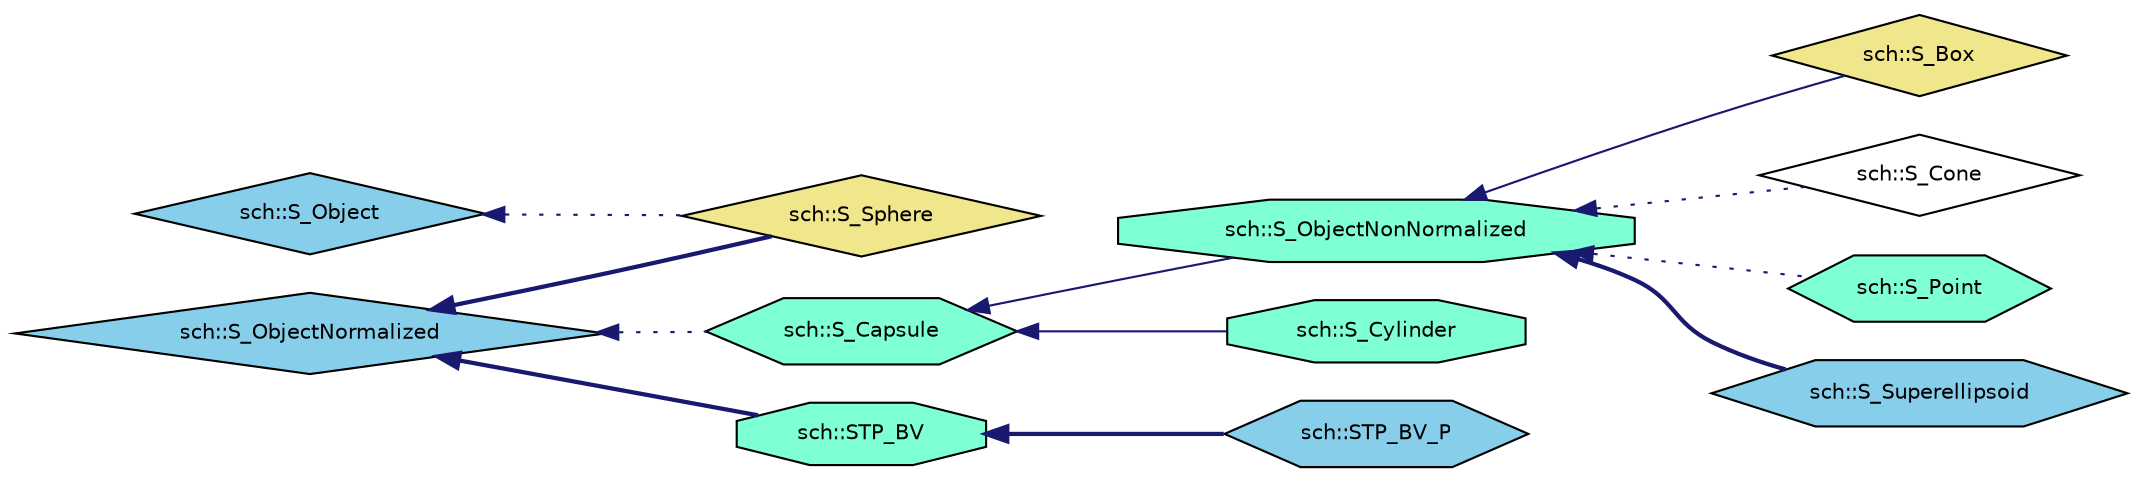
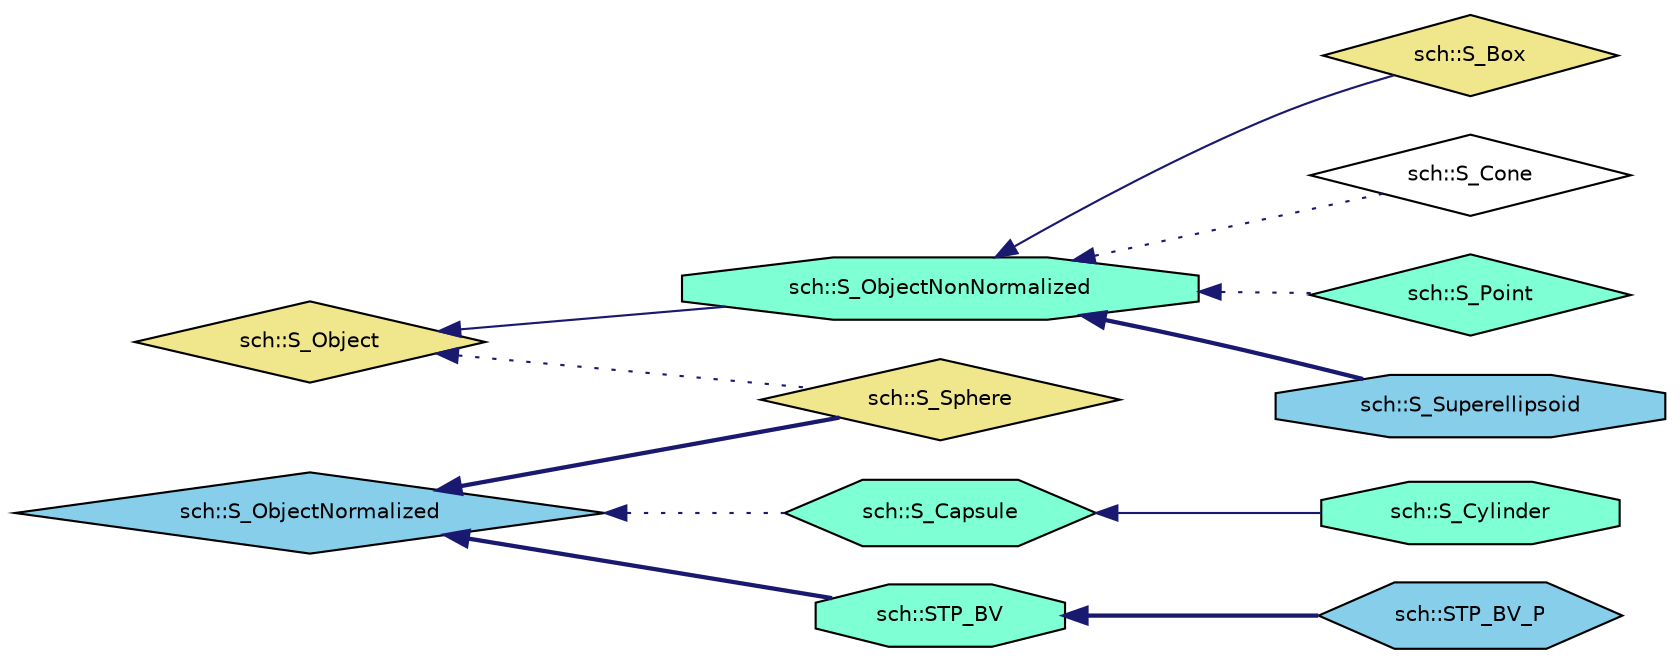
  digraph {
    rankdir=LR
    node [color=black fillcolor=aquamarine fontname=Helvetica fontsize=10 shape=diamond style=filled]
    edge [color=midnightblue dir=back fontname=Helvetica fontsize=10 labelfontname=Helvetica labelfontsize=10 style=dotted]
-   n1 [fillcolor=skyblue fontcolor=black height=0.2 label="sch::S_Object" width=0.4]
+   n1 [fillcolor=khaki fontcolor=black height=0.2 label="sch::S_Object" width=0.4]
    n2 [height=0.2 label="sch::S_ObjectNonNormalized" shape=octagon width=0.4]
    n3 [fillcolor=khaki height=0.2 label="sch::S_Sphere" width=0.4]
    n4 [fillcolor=khaki height=0.2 label="sch::S_Box" width=0.4]
    n5 [fillcolor=white height=0.2 label="sch::S_Cone" width=0.4]
-   n6 [height=0.2 label="sch::S_Point" shape=hexagon width=0.4]
-   n7 [fillcolor=skyblue height=0.2 label="sch::S_Superellipsoid" shape=hexagon width=0.4]
+   n6 [height=0.2 label="sch::S_Point" width=0.4]
+   n7 [fillcolor=skyblue height=0.2 label="sch::S_Superellipsoid" shape=octagon width=0.4]
    n8 [fillcolor=skyblue height=0.2 label="sch::S_ObjectNormalized" width=0.4]
    n9 [height=0.2 label="sch::S_Capsule" shape=hexagon width=0.4]
    n10 [height=0.2 label="sch::STP_BV" shape=octagon width=0.4]
    n11 [height=0.2 label="sch::S_Cylinder" shape=octagon width=0.4]
    n12 [fillcolor=skyblue height=0.2 label="sch::STP_BV_P" shape=hexagon width=0.4]
-   n9 -> n2 [style=solid]
+   n1 -> n2 [style=solid]
    n1 -> n3
    n2 -> n4 [style=solid]
    n2 -> n5
    n2 -> n6
    n2 -> n7 [style=bold]
    n8 -> n3 [style=bold]
    n8 -> n9
    n8 -> n10 [style=bold]
    n9 -> n11 [style=solid]
    n10 -> n12 [style=bold]
  }
